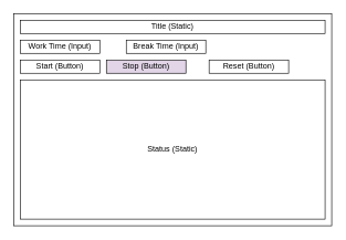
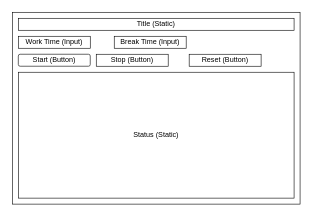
  <mxCell id="0" />
  <mxCell id="1" parent="0" />
  <mxCell id="2" value="" style="rounded=0;whiteSpace=wrap;html=1;" vertex="1" parent="1"><mxGeometry x="20" y="20" width="480" height="320" as="geometry" /></mxCell>
  <mxCell id="3" value="Title (Static)" style="rounded=0;whiteSpace=wrap;html=1;" vertex="1" parent="1"><mxGeometry x="30" y="30" width="460" height="20" as="geometry" /></mxCell>
  <mxCell id="4" value="Status (Static)" style="rounded=0;whiteSpace=wrap;html=1;" vertex="1" parent="1"><mxGeometry x="30" y="120" width="460" height="210" as="geometry" /></mxCell>
  <mxCell id="5" value="Work Time (Input)" style="rounded=0;whiteSpace=wrap;html=1;" vertex="1" parent="1"><mxGeometry x="30" y="60" width="120" height="20" as="geometry" /></mxCell>
  <mxCell id="6" value="Break Time (Input)" style="rounded=0;whiteSpace=wrap;html=1;" vertex="1" parent="1"><mxGeometry x="190" y="60" width="120" height="20" as="geometry" /></mxCell>
- <mxCell id="7" value="Start (Button)" style="rounded=0;whiteSpace=wrap;html=1;" vertex="1" parent="1"><mxGeometry x="30" y="90" width="120" height="20" as="geometry" /></mxCell>
- <mxCell id="8" value="Stop (Button)" style="rounded=0;whiteSpace=wrap;html=1;fillColor=#e1d5e7;" vertex="1" parent="1"><mxGeometry x="160" y="90" width="120" height="20" as="geometry" /></mxCell>
+ <mxCell id="7" value="Start (Button)" style="whiteSpace=wrap;html=1;rounded=1;" vertex="1" parent="1"><mxGeometry x="30" y="90" width="120" height="20" as="geometry" /></mxCell>
+ <mxCell id="8" value="Stop (Button)" style="rounded=0;whiteSpace=wrap;html=1;" vertex="1" parent="1"><mxGeometry x="160" y="90" width="120" height="20" as="geometry" /></mxCell>
  <mxCell id="9" value="Reset (Button)" style="rounded=0;whiteSpace=wrap;html=1;" vertex="1" parent="1"><mxGeometry x="315" y="90" width="120" height="20" as="geometry" /></mxCell>
